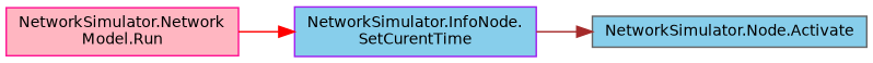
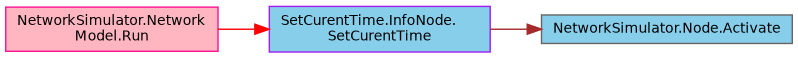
  digraph {
    rankdir=LR
    node [fillcolor=skyblue fontname=Helvetica fontsize=10 shape=record style=filled]
    edge [fontname=Helvetica fontsize=10 labelfontname=Helvetica labelfontsize=10 style=solid]
    n1 [color=deeppink fillcolor=lightpink fontcolor=black height=0.2 label="NetworkSimulator.Network\lModel.Run" width=0.4]
-   n2 [color=purple height=0.2 label="NetworkSimulator.InfoNode.\lSetCurentTime" width=0.4]
+   n2 [color=purple height=0.2 label="SetCurentTime.InfoNode.\lSetCurentTime" width=0.4]
    n3 [color=gray40 height=0.2 label="NetworkSimulator.Node.Activate" width=0.4]
    n1 -> n2 [color=red]
    n2 -> n3 [color=brown]
  }
